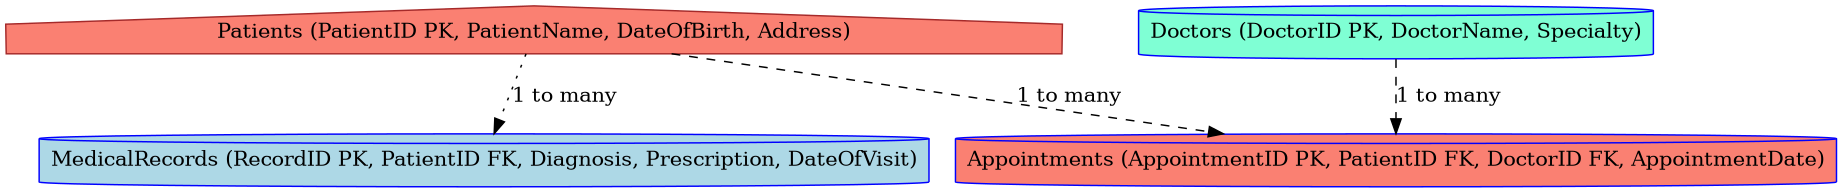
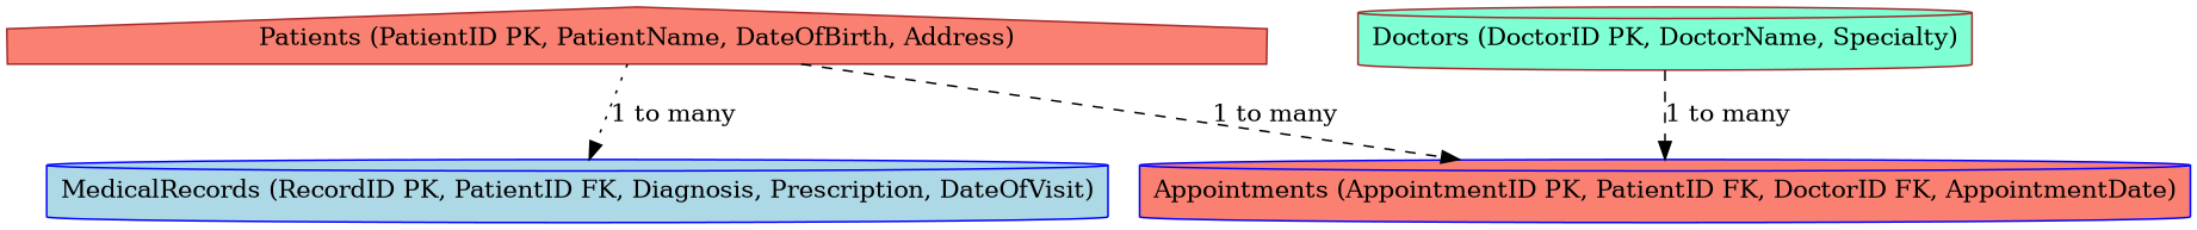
  digraph {
    node [style=filled fillcolor=salmon color=brown shape=cylinder]
    edge [style=dashed]
    n1 [label="Patients (PatientID PK, PatientName, DateOfBirth, Address)" shape=house]
    n2 [label="Appointments (AppointmentID PK, PatientID FK, DoctorID FK, AppointmentDate)" color=blue]
    n3 [label="MedicalRecords (RecordID PK, PatientID FK, Diagnosis, Prescription, DateOfVisit)" fillcolor=lightblue color=blue]
-   n4 [label="Doctors (DoctorID PK, DoctorName, Specialty)" fillcolor=aquamarine color=blue]
+   n4 [label="Doctors (DoctorID PK, DoctorName, Specialty)" fillcolor=aquamarine]
    n1 -> n2 [label="1 to many"]
    n1 -> n3 [label="1 to many" style=dotted]
    n4 -> n2 [label="1 to many"]
  }
